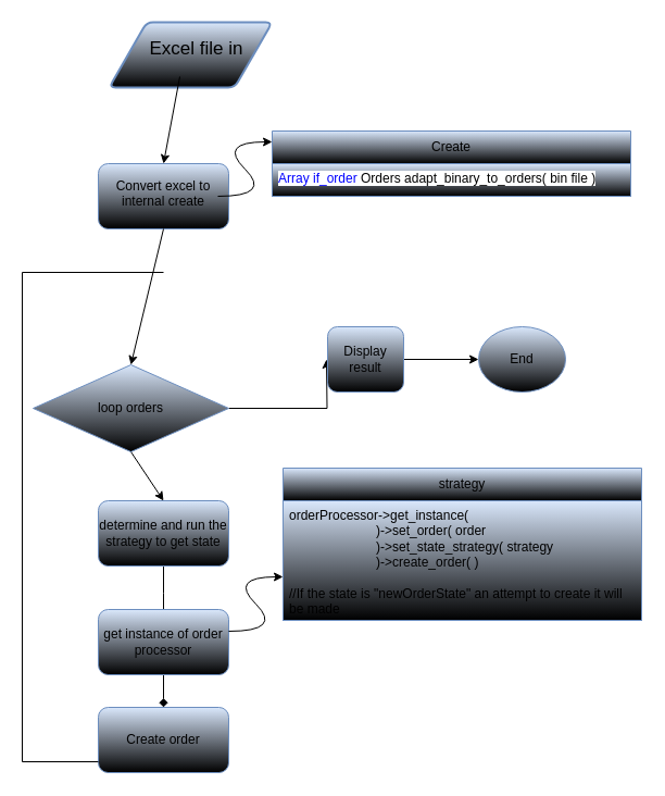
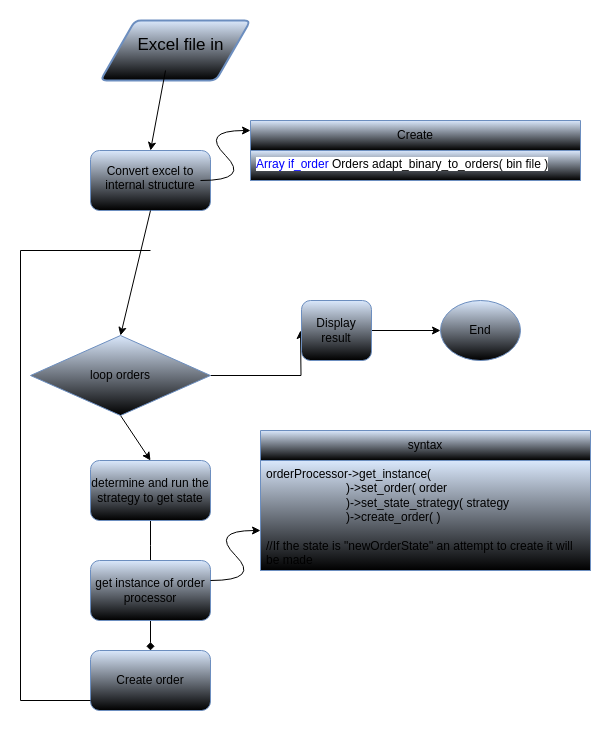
  <mxCell id="0" />
  <mxCell id="1" parent="0" />
  <mxCell id="2" value="" style="shape=parallelogram;html=1;strokeWidth=2;perimeter=parallelogramPerimeter;whiteSpace=wrap;rounded=1;arcSize=12;size=0.23;fillColor=#dae8fc;strokeColor=#6c8ebf;gradientColor=default;" parent="1" vertex="1"><mxGeometry x="100" y="20" width="150" height="60" as="geometry" /></mxCell>
  <mxCell id="3" value="" style="rounded=1;whiteSpace=wrap;html=1;fillStyle=auto;fillColor=#dae8fc;strokeColor=#6c8ebf;gradientColor=default;" parent="1" vertex="1"><mxGeometry x="90" y="150" width="120" height="60" as="geometry" /></mxCell>
  <mxCell id="4" value="" style="endArrow=classic;html=1;rounded=0;exitX=0.25;exitY=1;exitDx=0;exitDy=0;" parent="1" source="5" edge="1"><mxGeometry width="50" height="50" relative="1" as="geometry"><mxPoint x="170" y="70" as="sourcePoint" /><mxPoint x="150" y="150" as="targetPoint" /></mxGeometry></mxCell>
  <mxCell id="5" value="Excel file in&lt;div&gt;&lt;br&gt;&lt;/div&gt;" style="text;html=1;align=center;verticalAlign=middle;rounded=0;fontSize=17;" parent="1" vertex="1"><mxGeometry x="150" y="40" width="60" height="30" as="geometry" /></mxCell>
- <mxCell id="6" value="Convert excel to internal create&lt;div&gt;&lt;br&gt;&lt;/div&gt;" style="text;html=1;align=center;verticalAlign=middle;whiteSpace=wrap;rounded=0;fontColor=default;labelBackgroundColor=none;labelBorderColor=none;" parent="1" vertex="1"><mxGeometry x="100" y="170" width="100" height="30" as="geometry" /></mxCell>
+ <mxCell id="6" value="Convert excel to internal structure&lt;div&gt;&lt;br&gt;&lt;/div&gt;" style="text;html=1;align=center;verticalAlign=middle;whiteSpace=wrap;rounded=0;fontColor=default;labelBackgroundColor=none;labelBorderColor=none;" parent="1" vertex="1"><mxGeometry x="100" y="170" width="100" height="30" as="geometry" /></mxCell>
  <mxCell id="7" value="" style="endArrow=classic;html=1;rounded=0;exitX=0.5;exitY=1;exitDx=0;exitDy=0;entryX=0.5;entryY=0;entryDx=0;entryDy=0;" parent="1" source="3" target="24" edge="1"><mxGeometry width="50" height="50" relative="1" as="geometry"><mxPoint x="90" y="240" as="sourcePoint" /><mxPoint x="150" y="280" as="targetPoint" /></mxGeometry></mxCell>
  <mxCell id="8" value="Create" style="swimlane;fontStyle=0;childLayout=stackLayout;horizontal=1;startSize=30;horizontalStack=0;resizeParent=1;resizeParentMax=0;resizeLast=0;collapsible=1;marginBottom=0;whiteSpace=wrap;html=1;gradientDirection=south;fillColor=#dae8fc;strokeColor=#6c8ebf;gradientColor=default;" parent="1" vertex="1"><mxGeometry x="250" y="120" width="330" height="60" as="geometry" /></mxCell>
  <mxCell id="9" value="&lt;div style=&quot;&quot;&gt;&lt;font style=&quot;color: light-dark(rgb(0, 0, 255), rgb(255, 255, 255));&quot;&gt;Array if_order&lt;/font&gt;&lt;span style=&quot;color: light-dark(rgb(0, 0, 0), rgb(255, 255, 255));&quot;&gt; Orders adapt_binary_to_orders( bin file )&lt;/span&gt;&lt;/div&gt;" style="text;strokeColor=#6c8ebf;fillColor=#dae8fc;align=left;verticalAlign=top;spacingLeft=4;spacingRight=4;overflow=hidden;points=[[0,0.5],[1,0.5]];portConstraint=eastwest;rotatable=0;whiteSpace=wrap;html=1;labelBackgroundColor=default;gradientColor=default;" parent="8" vertex="1"><mxGeometry y="30" width="330" height="30" as="geometry" /></mxCell>
  <mxCell id="10" value="" style="curved=1;endArrow=classic;html=1;rounded=0;" parent="1" edge="1"><mxGeometry width="50" height="50" relative="1" as="geometry"><mxPoint x="200" y="180" as="sourcePoint" /><mxPoint x="250" y="130" as="targetPoint" /><Array as="points"><mxPoint x="250" y="180" /><mxPoint x="200" y="130" /></Array></mxGeometry></mxCell>
  <mxCell id="11" value="" style="endArrow=classic;html=1;rounded=0;exitX=0.5;exitY=1;exitDx=0;exitDy=0;" parent="1" source="24" edge="1"><mxGeometry width="50" height="50" relative="1" as="geometry"><mxPoint x="149.5" y="400" as="sourcePoint" /><mxPoint x="150" y="460" as="targetPoint" /></mxGeometry></mxCell>
  <mxCell id="12" value="" style="edgeStyle=orthogonalEdgeStyle;rounded=0;orthogonalLoop=1;jettySize=auto;html=1;" parent="1" source="13" edge="1"><mxGeometry relative="1" as="geometry"><mxPoint x="150" y="570" as="targetPoint" /></mxGeometry></mxCell>
  <mxCell id="13" value="determine and run the strategy to get state" style="rounded=1;whiteSpace=wrap;html=1;fillStyle=auto;fillColor=#dae8fc;strokeColor=#6c8ebf;gradientColor=default;" parent="1" vertex="1"><mxGeometry x="90" y="460" width="120" height="60" as="geometry" /></mxCell>
  <mxCell id="14" value="" style="edgeStyle=orthogonalEdgeStyle;rounded=0;orthogonalLoop=1;jettySize=auto;html=1;endArrow=diamond;" parent="1" source="15" target="19" edge="1"><mxGeometry relative="1" as="geometry" /></mxCell>
  <mxCell id="15" value="get instance of order processor" style="rounded=1;whiteSpace=wrap;html=1;fillStyle=auto;fillColor=#dae8fc;strokeColor=#6c8ebf;gradientColor=default;" parent="1" vertex="1"><mxGeometry x="90" y="560" width="120" height="60" as="geometry" /></mxCell>
  <mxCell id="16" value="" style="curved=1;endArrow=classic;html=1;rounded=0;" parent="1" edge="1"><mxGeometry width="50" height="50" relative="1" as="geometry"><mxPoint x="210" y="580" as="sourcePoint" /><mxPoint x="260" y="530" as="targetPoint" /><Array as="points"><mxPoint x="260" y="580" /><mxPoint x="210" y="530" /></Array></mxGeometry></mxCell>
- <mxCell id="17" value="strategy" style="swimlane;fontStyle=0;childLayout=stackLayout;horizontal=1;startSize=30;horizontalStack=0;resizeParent=1;resizeParentMax=0;resizeLast=0;collapsible=1;marginBottom=0;whiteSpace=wrap;html=1;gradientDirection=south;fillColor=#dae8fc;strokeColor=#6c8ebf;gradientColor=default;" parent="1" vertex="1"><mxGeometry x="260" y="430" width="330" height="140" as="geometry" /></mxCell>
+ <mxCell id="17" value="syntax" style="swimlane;fontStyle=0;childLayout=stackLayout;horizontal=1;startSize=30;horizontalStack=0;resizeParent=1;resizeParentMax=0;resizeLast=0;collapsible=1;marginBottom=0;whiteSpace=wrap;html=1;gradientDirection=south;fillColor=#dae8fc;strokeColor=#6c8ebf;gradientColor=default;" parent="1" vertex="1"><mxGeometry x="260" y="430" width="330" height="140" as="geometry" /></mxCell>
  <mxCell id="18" value="&lt;div style=&quot;&quot;&gt;orderProcessor-&amp;gt;get_instance(&amp;nbsp;&lt;/div&gt;&lt;div style=&quot;&quot;&gt;&lt;span style=&quot;white-space: pre;&quot;&gt;&#09;&lt;/span&gt;&lt;span style=&quot;white-space: pre;&quot;&gt;&#09;&lt;/span&gt;&lt;span style=&quot;white-space: pre;&quot;&gt;&#09;&lt;/span&gt;)-&amp;gt;set_order( order&amp;nbsp;&lt;/div&gt;&lt;div style=&quot;&quot;&gt;&lt;span style=&quot;white-space: pre;&quot;&gt;&#09;&lt;/span&gt;&lt;span style=&quot;white-space: pre;&quot;&gt;&#09;&lt;/span&gt;&amp;nbsp; &amp;nbsp; &amp;nbsp; &amp;nbsp;&amp;nbsp;)-&amp;gt;set_state_strategy( strategy&lt;/div&gt;&lt;div style=&quot;&quot;&gt;&lt;span style=&quot;white-space: pre;&quot;&gt;&#09;&lt;/span&gt;&lt;span style=&quot;white-space: pre;&quot;&gt;&#09;&lt;/span&gt;&amp;nbsp; &amp;nbsp; &amp;nbsp; &amp;nbsp;&amp;nbsp;)-&amp;gt;create_order( )&lt;/div&gt;&lt;div style=&quot;&quot;&gt;&lt;br&gt;&lt;/div&gt;&lt;div style=&quot;&quot;&gt;//If the state is &quot;newOrderState&quot; an attempt to create it will be made&lt;/div&gt;&lt;div style=&quot;&quot;&gt;&lt;br&gt;&lt;/div&gt;&lt;div style=&quot;&quot;&gt;&lt;br&gt;&lt;/div&gt;&lt;div style=&quot;&quot;&gt;&lt;br&gt;&lt;/div&gt;&lt;div style=&quot;&quot;&gt;&lt;br&gt;&lt;/div&gt;&lt;div style=&quot;&quot;&gt;&lt;br&gt;&lt;/div&gt;" style="text;strokeColor=#6c8ebf;fillColor=#dae8fc;align=left;verticalAlign=top;spacingLeft=4;spacingRight=4;overflow=hidden;points=[[0,0.5],[1,0.5]];portConstraint=eastwest;rotatable=0;whiteSpace=wrap;html=1;labelBackgroundColor=none;gradientColor=default;" parent="17" vertex="1"><mxGeometry y="30" width="330" height="110" as="geometry" /></mxCell>
  <mxCell id="19" value="Create order" style="rounded=1;whiteSpace=wrap;html=1;fillStyle=auto;fillColor=#dae8fc;strokeColor=#6c8ebf;gradientColor=default;" parent="1" vertex="1"><mxGeometry x="90" y="650" width="120" height="60" as="geometry" /></mxCell>
  <mxCell id="20" value="" style="endArrow=none;html=1;rounded=0;" parent="1" edge="1"><mxGeometry width="50" height="50" relative="1" as="geometry"><mxPoint x="20" y="700" as="sourcePoint" /><mxPoint x="90" y="700" as="targetPoint" /></mxGeometry></mxCell>
  <mxCell id="21" value="" style="endArrow=none;html=1;rounded=0;" parent="1" edge="1"><mxGeometry width="50" height="50" relative="1" as="geometry"><mxPoint x="20" y="700" as="sourcePoint" /><mxPoint x="20" y="250" as="targetPoint" /></mxGeometry></mxCell>
  <mxCell id="22" value="" style="endArrow=none;html=1;rounded=0;" parent="1" edge="1"><mxGeometry width="50" height="50" relative="1" as="geometry"><mxPoint x="20" y="250" as="sourcePoint" /><mxPoint x="150" y="250" as="targetPoint" /></mxGeometry></mxCell>
  <mxCell id="23" style="edgeStyle=orthogonalEdgeStyle;rounded=0;orthogonalLoop=1;jettySize=auto;html=1;" parent="1" source="24" edge="1"><mxGeometry relative="1" as="geometry"><mxPoint x="300" y="330" as="targetPoint" /></mxGeometry></mxCell>
  <mxCell id="24" value="loop orders" style="rhombus;whiteSpace=wrap;html=1;fillColor=#dae8fc;strokeColor=#6c8ebf;gradientColor=default;" parent="1" vertex="1"><mxGeometry x="30" y="335" width="180" height="80" as="geometry" /></mxCell>
  <mxCell id="25" style="edgeStyle=orthogonalEdgeStyle;rounded=0;orthogonalLoop=1;jettySize=auto;html=1;exitX=1;exitY=0.5;exitDx=0;exitDy=0;" parent="1" source="26" edge="1"><mxGeometry relative="1" as="geometry"><mxPoint x="440" y="330" as="targetPoint" /></mxGeometry></mxCell>
  <mxCell id="26" value="Display&lt;div&gt;result&lt;/div&gt;" style="rounded=1;whiteSpace=wrap;html=1;fillStyle=auto;fillColor=#dae8fc;strokeColor=#6c8ebf;gradientColor=default;" parent="1" vertex="1"><mxGeometry x="301" y="300" width="70" height="60" as="geometry" /></mxCell>
  <mxCell id="27" value="End" style="ellipse;whiteSpace=wrap;html=1;fillColor=#dae8fc;strokeColor=#6c8ebf;gradientColor=default;" parent="1" vertex="1"><mxGeometry x="440" y="300" width="80" height="60" as="geometry" /></mxCell>
